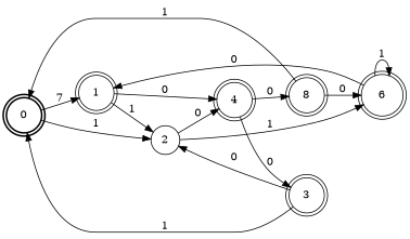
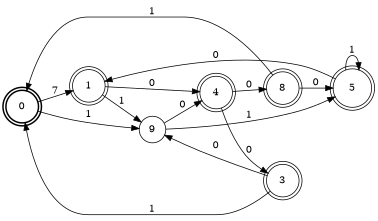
  digraph {
    rankdir=LR
    node [peripheries=2 shape=circle]
    0 [style=bold]
    1
-   2 [peripheries=""]
+   2 [label=9 peripheries=""]
    4
-   5 [label=6]
+   5
    3
    n7 [label=8]
    0 -> 1 [label=7]
    0 -> 2 [label=1]
    1 -> 2 [label=1]
    1 -> 4 [label=0]
    2 -> 4 [label=0]
    2 -> 5 [label=1]
    4 -> 3 [label=0]
    4 -> n7 [label=0]
    5 -> 1 [label=0]
    5 -> 5 [label=1]
    3 -> 0 [label=1]
    3 -> 2 [label=0]
    n7 -> 0 [label=1]
    n7 -> 5 [label=0]
  }
